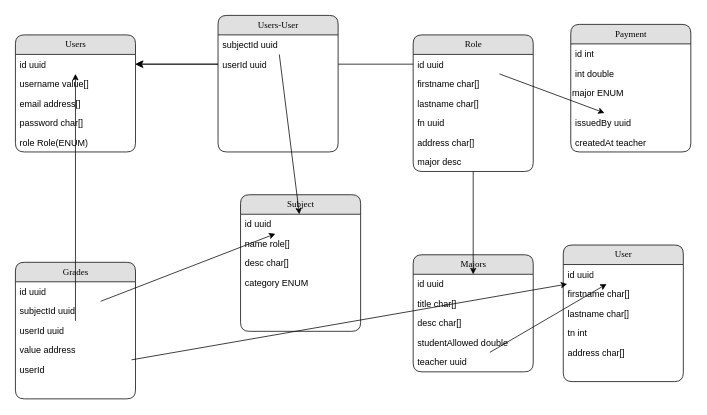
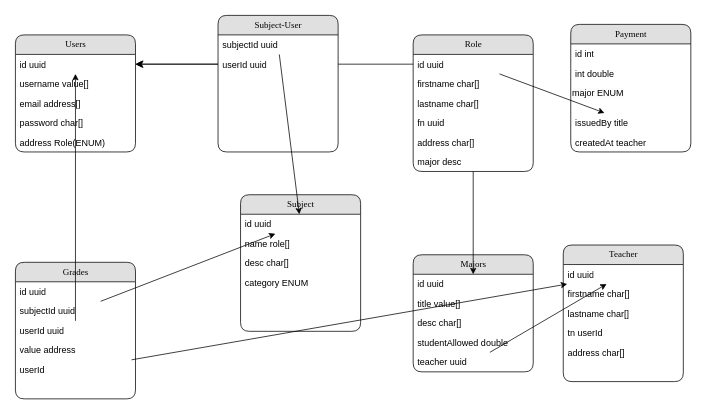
  <mxCell id="0" />
  <mxCell id="1" parent="0" />
  <mxCell id="2" value="Users" style="swimlane;html=1;fontStyle=0;childLayout=stackLayout;horizontal=1;startSize=26;fillColor=#e0e0e0;horizontalStack=0;resizeParent=1;resizeLast=0;collapsible=1;marginBottom=0;swimlaneFillColor=#ffffff;align=center;rounded=1;shadow=0;comic=0;labelBackgroundColor=none;strokeWidth=1;fontFamily=Verdana;fontSize=12" parent="1" vertex="1"><mxGeometry x="20" y="46" width="160" height="156" as="geometry" /></mxCell>
  <mxCell id="3" value="id uuid" style="text;html=1;strokeColor=none;fillColor=none;spacingLeft=4;spacingRight=4;whiteSpace=wrap;overflow=hidden;rotatable=0;points=[[0,0.5],[1,0.5]];portConstraint=eastwest;" parent="2" vertex="1"><mxGeometry y="26" width="160" height="26" as="geometry" /></mxCell>
  <mxCell id="4" value="username value[]" style="text;html=1;strokeColor=none;fillColor=none;spacingLeft=4;spacingRight=4;whiteSpace=wrap;overflow=hidden;rotatable=0;points=[[0,0.5],[1,0.5]];portConstraint=eastwest;" parent="2" vertex="1"><mxGeometry y="52" width="160" height="26" as="geometry" /></mxCell>
  <mxCell id="5" value="email address[]&lt;br&gt;" style="text;html=1;strokeColor=none;fillColor=none;spacingLeft=4;spacingRight=4;whiteSpace=wrap;overflow=hidden;rotatable=0;points=[[0,0.5],[1,0.5]];portConstraint=eastwest;" parent="2" vertex="1"><mxGeometry y="78" width="160" height="26" as="geometry" /></mxCell>
  <mxCell id="6" value="password char[]" style="text;html=1;strokeColor=none;fillColor=none;spacingLeft=4;spacingRight=4;whiteSpace=wrap;overflow=hidden;rotatable=0;points=[[0,0.5],[1,0.5]];portConstraint=eastwest;" vertex="1" parent="2"><mxGeometry y="104" width="160" height="26" as="geometry" /></mxCell>
- <mxCell id="7" value="role Role(ENUM)" style="text;html=1;strokeColor=none;fillColor=none;spacingLeft=4;spacingRight=4;whiteSpace=wrap;overflow=hidden;rotatable=0;points=[[0,0.5],[1,0.5]];portConstraint=eastwest;" vertex="1" parent="2"><mxGeometry y="130" width="160" height="26" as="geometry" /></mxCell>
+ <mxCell id="7" value="address Role(ENUM)" style="text;html=1;strokeColor=none;fillColor=none;spacingLeft=4;spacingRight=4;whiteSpace=wrap;overflow=hidden;rotatable=0;points=[[0,0.5],[1,0.5]];portConstraint=eastwest;" vertex="1" parent="2"><mxGeometry y="130" width="160" height="26" as="geometry" /></mxCell>
  <mxCell id="8" value="Role" style="swimlane;html=1;fontStyle=0;childLayout=stackLayout;horizontal=1;startSize=26;fillColor=#e0e0e0;horizontalStack=0;resizeParent=1;resizeLast=0;collapsible=1;marginBottom=0;swimlaneFillColor=#ffffff;align=center;rounded=1;shadow=0;comic=0;labelBackgroundColor=none;strokeWidth=1;fontFamily=Verdana;fontSize=12" parent="1" vertex="1"><mxGeometry x="550" y="46" width="160" height="182" as="geometry" /></mxCell>
  <mxCell id="9" value="id uuid" style="text;html=1;strokeColor=none;fillColor=none;spacingLeft=4;spacingRight=4;whiteSpace=wrap;overflow=hidden;rotatable=0;points=[[0,0.5],[1,0.5]];portConstraint=eastwest;" parent="8" vertex="1"><mxGeometry y="26" width="160" height="26" as="geometry" /></mxCell>
  <mxCell id="10" value="firstname char[]" style="text;html=1;strokeColor=none;fillColor=none;spacingLeft=4;spacingRight=4;whiteSpace=wrap;overflow=hidden;rotatable=0;points=[[0,0.5],[1,0.5]];portConstraint=eastwest;" parent="8" vertex="1"><mxGeometry y="52" width="160" height="26" as="geometry" /></mxCell>
  <mxCell id="11" value="lastname char[]&lt;br&gt;" style="text;html=1;strokeColor=none;fillColor=none;spacingLeft=4;spacingRight=4;whiteSpace=wrap;overflow=hidden;rotatable=0;points=[[0,0.5],[1,0.5]];portConstraint=eastwest;" parent="8" vertex="1"><mxGeometry y="78" width="160" height="26" as="geometry" /></mxCell>
  <mxCell id="12" value="fn uuid&lt;br&gt;" style="text;html=1;strokeColor=none;fillColor=none;spacingLeft=4;spacingRight=4;whiteSpace=wrap;overflow=hidden;rotatable=0;points=[[0,0.5],[1,0.5]];portConstraint=eastwest;" vertex="1" parent="8"><mxGeometry y="104" width="160" height="26" as="geometry" /></mxCell>
  <mxCell id="13" value="address char[]&lt;br&gt;" style="text;html=1;strokeColor=none;fillColor=none;spacingLeft=4;spacingRight=4;whiteSpace=wrap;overflow=hidden;rotatable=0;points=[[0,0.5],[1,0.5]];portConstraint=eastwest;" vertex="1" parent="8"><mxGeometry y="130" width="160" height="26" as="geometry" /></mxCell>
  <mxCell id="14" value="major desc&lt;br&gt;" style="text;html=1;strokeColor=none;fillColor=none;spacingLeft=4;spacingRight=4;whiteSpace=wrap;overflow=hidden;rotatable=0;points=[[0,0.5],[1,0.5]];portConstraint=eastwest;" parent="8" vertex="1"><mxGeometry y="156" width="160" height="26" as="geometry" /></mxCell>
  <mxCell id="15" value="Payment" style="swimlane;html=1;fontStyle=0;childLayout=stackLayout;horizontal=1;startSize=26;fillColor=#e0e0e0;horizontalStack=0;resizeParent=1;resizeLast=0;collapsible=1;marginBottom=0;swimlaneFillColor=#ffffff;align=center;rounded=1;shadow=0;comic=0;labelBackgroundColor=none;strokeWidth=1;fontFamily=Verdana;fontSize=12" parent="1" vertex="1"><mxGeometry x="760" y="32" width="160" height="170" as="geometry" /></mxCell>
  <mxCell id="16" value="id int" style="text;html=1;strokeColor=none;fillColor=none;spacingLeft=4;spacingRight=4;whiteSpace=wrap;overflow=hidden;rotatable=0;points=[[0,0.5],[1,0.5]];portConstraint=eastwest;" parent="15" vertex="1"><mxGeometry y="26" width="160" height="26" as="geometry" /></mxCell>
  <mxCell id="17" value="int double&lt;br&gt;" style="text;html=1;strokeColor=none;fillColor=none;spacingLeft=4;spacingRight=4;whiteSpace=wrap;overflow=hidden;rotatable=0;points=[[0,0.5],[1,0.5]];portConstraint=eastwest;" parent="15" vertex="1"><mxGeometry y="52" width="160" height="26" as="geometry" /></mxCell>
  <mxCell id="18" value="&lt;span style=&quot;color: rgb(0, 0, 0); font-family: Helvetica; font-size: 12px; font-style: normal; font-variant-ligatures: normal; font-variant-caps: normal; font-weight: 400; letter-spacing: normal; orphans: 2; text-align: left; text-indent: 0px; text-transform: none; widows: 2; word-spacing: 0px; -webkit-text-stroke-width: 0px; background-color: rgb(251, 251, 251); text-decoration-thickness: initial; text-decoration-style: initial; text-decoration-color: initial; float: none; display: inline !important;&quot;&gt;major ENUM&lt;br&gt;&lt;br&gt;&lt;/span&gt;" style="text;whiteSpace=wrap;html=1;" vertex="1" parent="15"><mxGeometry y="78" width="160" height="40" as="geometry" /></mxCell>
- <mxCell id="19" value="issuedBy uuid&lt;br&gt;" style="text;html=1;strokeColor=none;fillColor=none;spacingLeft=4;spacingRight=4;whiteSpace=wrap;overflow=hidden;rotatable=0;points=[[0,0.5],[1,0.5]];portConstraint=eastwest;" vertex="1" parent="15"><mxGeometry y="118" width="160" height="26" as="geometry" /></mxCell>
+ <mxCell id="19" value="issuedBy title&lt;br&gt;" style="text;html=1;strokeColor=none;fillColor=none;spacingLeft=4;spacingRight=4;whiteSpace=wrap;overflow=hidden;rotatable=0;points=[[0,0.5],[1,0.5]];portConstraint=eastwest;" vertex="1" parent="15"><mxGeometry y="118" width="160" height="26" as="geometry" /></mxCell>
  <mxCell id="20" value="createdAt teacher&lt;br&gt;" style="text;html=1;strokeColor=none;fillColor=none;spacingLeft=4;spacingRight=4;whiteSpace=wrap;overflow=hidden;rotatable=0;points=[[0,0.5],[1,0.5]];portConstraint=eastwest;" parent="15" vertex="1"><mxGeometry y="144" width="160" height="26" as="geometry" /></mxCell>
  <mxCell id="21" style="edgeStyle=orthogonalEdgeStyle;html=1;exitX=0;exitY=0.5;entryX=1;entryY=0.5;labelBackgroundColor=none;startFill=0;startSize=8;endFill=1;endSize=8;fontFamily=Verdana;fontSize=12;" parent="1" source="9" target="3" edge="1"><mxGeometry relative="1" as="geometry" /></mxCell>
  <mxCell id="22" value="Majors" style="swimlane;html=1;fontStyle=0;childLayout=stackLayout;horizontal=1;startSize=26;fillColor=#e0e0e0;horizontalStack=0;resizeParent=1;resizeLast=0;collapsible=1;marginBottom=0;swimlaneFillColor=#ffffff;align=center;rounded=1;shadow=0;comic=0;labelBackgroundColor=none;strokeWidth=1;fontFamily=Verdana;fontSize=12" vertex="1" parent="1"><mxGeometry x="550" y="339" width="160" height="156" as="geometry" /></mxCell>
  <mxCell id="23" value="id uuid" style="text;html=1;strokeColor=none;fillColor=none;spacingLeft=4;spacingRight=4;whiteSpace=wrap;overflow=hidden;rotatable=0;points=[[0,0.5],[1,0.5]];portConstraint=eastwest;" vertex="1" parent="22"><mxGeometry y="26" width="160" height="26" as="geometry" /></mxCell>
- <mxCell id="24" value="title char[]&lt;br&gt;" style="text;html=1;strokeColor=none;fillColor=none;spacingLeft=4;spacingRight=4;whiteSpace=wrap;overflow=hidden;rotatable=0;points=[[0,0.5],[1,0.5]];portConstraint=eastwest;" vertex="1" parent="22"><mxGeometry y="52" width="160" height="26" as="geometry" /></mxCell>
+ <mxCell id="24" value="title value[]&lt;br&gt;" style="text;html=1;strokeColor=none;fillColor=none;spacingLeft=4;spacingRight=4;whiteSpace=wrap;overflow=hidden;rotatable=0;points=[[0,0.5],[1,0.5]];portConstraint=eastwest;" vertex="1" parent="22"><mxGeometry y="52" width="160" height="26" as="geometry" /></mxCell>
  <mxCell id="25" value="desc char[]&lt;br&gt;" style="text;html=1;strokeColor=none;fillColor=none;spacingLeft=4;spacingRight=4;whiteSpace=wrap;overflow=hidden;rotatable=0;points=[[0,0.5],[1,0.5]];portConstraint=eastwest;" vertex="1" parent="22"><mxGeometry y="78" width="160" height="26" as="geometry" /></mxCell>
  <mxCell id="26" value="studentAllowed double" style="text;html=1;strokeColor=none;fillColor=none;spacingLeft=4;spacingRight=4;whiteSpace=wrap;overflow=hidden;rotatable=0;points=[[0,0.5],[1,0.5]];portConstraint=eastwest;" vertex="1" parent="22"><mxGeometry y="104" width="160" height="26" as="geometry" /></mxCell>
  <mxCell id="27" value="teacher uuid&lt;br&gt;" style="text;html=1;strokeColor=none;fillColor=none;spacingLeft=4;spacingRight=4;whiteSpace=wrap;overflow=hidden;rotatable=0;points=[[0,0.5],[1,0.5]];portConstraint=eastwest;" vertex="1" parent="22"><mxGeometry y="130" width="160" height="26" as="geometry" /></mxCell>
- <mxCell id="28" value="User" style="swimlane;html=1;fontStyle=0;childLayout=stackLayout;horizontal=1;startSize=26;fillColor=#e0e0e0;horizontalStack=0;resizeParent=1;resizeLast=0;collapsible=1;marginBottom=0;swimlaneFillColor=#ffffff;align=center;rounded=1;shadow=0;comic=0;labelBackgroundColor=none;strokeWidth=1;fontFamily=Verdana;fontSize=12" vertex="1" parent="1"><mxGeometry x="750" y="326" width="160" height="182" as="geometry" /></mxCell>
+ <mxCell id="28" value="Teacher" style="swimlane;html=1;fontStyle=0;childLayout=stackLayout;horizontal=1;startSize=26;fillColor=#e0e0e0;horizontalStack=0;resizeParent=1;resizeLast=0;collapsible=1;marginBottom=0;swimlaneFillColor=#ffffff;align=center;rounded=1;shadow=0;comic=0;labelBackgroundColor=none;strokeWidth=1;fontFamily=Verdana;fontSize=12" vertex="1" parent="1"><mxGeometry x="750" y="326" width="160" height="182" as="geometry" /></mxCell>
  <mxCell id="29" value="id uuid" style="text;html=1;strokeColor=none;fillColor=none;spacingLeft=4;spacingRight=4;whiteSpace=wrap;overflow=hidden;rotatable=0;points=[[0,0.5],[1,0.5]];portConstraint=eastwest;" vertex="1" parent="28"><mxGeometry y="26" width="160" height="26" as="geometry" /></mxCell>
  <mxCell id="30" value="firstname char[]" style="text;html=1;strokeColor=none;fillColor=none;spacingLeft=4;spacingRight=4;whiteSpace=wrap;overflow=hidden;rotatable=0;points=[[0,0.5],[1,0.5]];portConstraint=eastwest;" vertex="1" parent="28"><mxGeometry y="52" width="160" height="26" as="geometry" /></mxCell>
  <mxCell id="31" value="lastname char[]&lt;br&gt;" style="text;html=1;strokeColor=none;fillColor=none;spacingLeft=4;spacingRight=4;whiteSpace=wrap;overflow=hidden;rotatable=0;points=[[0,0.5],[1,0.5]];portConstraint=eastwest;" vertex="1" parent="28"><mxGeometry y="78" width="160" height="26" as="geometry" /></mxCell>
- <mxCell id="32" value="tn int" style="text;html=1;strokeColor=none;fillColor=none;spacingLeft=4;spacingRight=4;whiteSpace=wrap;overflow=hidden;rotatable=0;points=[[0,0.5],[1,0.5]];portConstraint=eastwest;" vertex="1" parent="28"><mxGeometry y="104" width="160" height="26" as="geometry" /></mxCell>
+ <mxCell id="32" value="tn userId" style="text;html=1;strokeColor=none;fillColor=none;spacingLeft=4;spacingRight=4;whiteSpace=wrap;overflow=hidden;rotatable=0;points=[[0,0.5],[1,0.5]];portConstraint=eastwest;" vertex="1" parent="28"><mxGeometry y="104" width="160" height="26" as="geometry" /></mxCell>
  <mxCell id="33" value="address char[]&lt;br&gt;" style="text;html=1;strokeColor=none;fillColor=none;spacingLeft=4;spacingRight=4;whiteSpace=wrap;overflow=hidden;rotatable=0;points=[[0,0.5],[1,0.5]];portConstraint=eastwest;" vertex="1" parent="28"><mxGeometry y="130" width="160" height="26" as="geometry" /></mxCell>
  <mxCell id="34" value="" style="endArrow=classic;html=1;rounded=0;" edge="1" parent="1" source="27" target="29"><mxGeometry width="50" height="50" relative="1" as="geometry"><mxPoint x="670" y="299" as="sourcePoint" /><mxPoint x="720" y="249" as="targetPoint" /></mxGeometry></mxCell>
  <mxCell id="35" value="" style="endArrow=classic;html=1;rounded=0;" edge="1" parent="1" source="9" target="19"><mxGeometry width="50" height="50" relative="1" as="geometry"><mxPoint x="590" y="79" as="sourcePoint" /><mxPoint x="520" y="289" as="targetPoint" /></mxGeometry></mxCell>
  <mxCell id="36" value="" style="endArrow=classic;html=1;rounded=0;" edge="1" parent="1" source="14" target="23"><mxGeometry width="50" height="50" relative="1" as="geometry"><mxPoint x="470" y="339" as="sourcePoint" /><mxPoint x="520" y="289" as="targetPoint" /></mxGeometry></mxCell>
  <mxCell id="37" value="Subject" style="swimlane;html=1;fontStyle=0;childLayout=stackLayout;horizontal=1;startSize=26;fillColor=#e0e0e0;horizontalStack=0;resizeParent=1;resizeLast=0;collapsible=1;marginBottom=0;swimlaneFillColor=#ffffff;align=center;rounded=1;shadow=0;comic=0;labelBackgroundColor=none;strokeWidth=1;fontFamily=Verdana;fontSize=12" vertex="1" parent="1"><mxGeometry x="320" y="259" width="160" height="182" as="geometry" /></mxCell>
  <mxCell id="38" value="id uuid" style="text;html=1;strokeColor=none;fillColor=none;spacingLeft=4;spacingRight=4;whiteSpace=wrap;overflow=hidden;rotatable=0;points=[[0,0.5],[1,0.5]];portConstraint=eastwest;" vertex="1" parent="37"><mxGeometry y="26" width="160" height="26" as="geometry" /></mxCell>
  <mxCell id="39" value="name role[]" style="text;html=1;strokeColor=none;fillColor=none;spacingLeft=4;spacingRight=4;whiteSpace=wrap;overflow=hidden;rotatable=0;points=[[0,0.5],[1,0.5]];portConstraint=eastwest;" vertex="1" parent="37"><mxGeometry y="52" width="160" height="26" as="geometry" /></mxCell>
  <mxCell id="40" value="desc char[]" style="text;html=1;strokeColor=none;fillColor=none;spacingLeft=4;spacingRight=4;whiteSpace=wrap;overflow=hidden;rotatable=0;points=[[0,0.5],[1,0.5]];portConstraint=eastwest;" vertex="1" parent="37"><mxGeometry y="78" width="160" height="26" as="geometry" /></mxCell>
  <mxCell id="41" value="category ENUM&lt;br&gt;" style="text;html=1;strokeColor=none;fillColor=none;spacingLeft=4;spacingRight=4;whiteSpace=wrap;overflow=hidden;rotatable=0;points=[[0,0.5],[1,0.5]];portConstraint=eastwest;" vertex="1" parent="37"><mxGeometry y="104" width="160" height="26" as="geometry" /></mxCell>
- <mxCell id="42" value="Users-User" style="swimlane;html=1;fontStyle=0;childLayout=stackLayout;horizontal=1;startSize=26;fillColor=#e0e0e0;horizontalStack=0;resizeParent=1;resizeLast=0;collapsible=1;marginBottom=0;swimlaneFillColor=#ffffff;align=center;rounded=1;shadow=0;comic=0;labelBackgroundColor=none;strokeWidth=1;fontFamily=Verdana;fontSize=12" vertex="1" parent="1"><mxGeometry x="290" y="20" width="160" height="182" as="geometry" /></mxCell>
+ <mxCell id="42" value="Subject-User" style="swimlane;html=1;fontStyle=0;childLayout=stackLayout;horizontal=1;startSize=26;fillColor=#e0e0e0;horizontalStack=0;resizeParent=1;resizeLast=0;collapsible=1;marginBottom=0;swimlaneFillColor=#ffffff;align=center;rounded=1;shadow=0;comic=0;labelBackgroundColor=none;strokeWidth=1;fontFamily=Verdana;fontSize=12" vertex="1" parent="1"><mxGeometry x="290" y="20" width="160" height="182" as="geometry" /></mxCell>
  <mxCell id="43" value="subjectId uuid" style="text;html=1;strokeColor=none;fillColor=none;spacingLeft=4;spacingRight=4;whiteSpace=wrap;overflow=hidden;rotatable=0;points=[[0,0.5],[1,0.5]];portConstraint=eastwest;" vertex="1" parent="42"><mxGeometry y="26" width="160" height="26" as="geometry" /></mxCell>
  <mxCell id="44" value="userId uuid" style="text;html=1;strokeColor=none;fillColor=none;spacingLeft=4;spacingRight=4;whiteSpace=wrap;overflow=hidden;rotatable=0;points=[[0,0.5],[1,0.5]];portConstraint=eastwest;" vertex="1" parent="42"><mxGeometry y="52" width="160" height="26" as="geometry" /></mxCell>
  <mxCell id="45" value="" style="endArrow=classic;html=1;rounded=0;" edge="1" parent="1" source="43" target="38"><mxGeometry width="50" height="50" relative="1" as="geometry"><mxPoint x="560" y="329" as="sourcePoint" /><mxPoint x="610" y="279" as="targetPoint" /></mxGeometry></mxCell>
  <mxCell id="46" value="" style="endArrow=classic;html=1;rounded=0;" edge="1" parent="1" source="44" target="3"><mxGeometry width="50" height="50" relative="1" as="geometry"><mxPoint x="560" y="329" as="sourcePoint" /><mxPoint x="610" y="279" as="targetPoint" /></mxGeometry></mxCell>
  <mxCell id="47" value="Grades&lt;br&gt;" style="swimlane;html=1;fontStyle=0;childLayout=stackLayout;horizontal=1;startSize=26;fillColor=#e0e0e0;horizontalStack=0;resizeParent=1;resizeLast=0;collapsible=1;marginBottom=0;swimlaneFillColor=#ffffff;align=center;rounded=1;shadow=0;comic=0;labelBackgroundColor=none;strokeWidth=1;fontFamily=Verdana;fontSize=12" vertex="1" parent="1"><mxGeometry x="20" y="349" width="160" height="182" as="geometry" /></mxCell>
  <mxCell id="48" value="id uuid" style="text;html=1;strokeColor=none;fillColor=none;spacingLeft=4;spacingRight=4;whiteSpace=wrap;overflow=hidden;rotatable=0;points=[[0,0.5],[1,0.5]];portConstraint=eastwest;" vertex="1" parent="47"><mxGeometry y="26" width="160" height="26" as="geometry" /></mxCell>
  <mxCell id="49" value="subjectId uuid" style="text;html=1;strokeColor=none;fillColor=none;spacingLeft=4;spacingRight=4;whiteSpace=wrap;overflow=hidden;rotatable=0;points=[[0,0.5],[1,0.5]];portConstraint=eastwest;" vertex="1" parent="47"><mxGeometry y="52" width="160" height="26" as="geometry" /></mxCell>
  <mxCell id="50" value="userId uuid" style="text;html=1;strokeColor=none;fillColor=none;spacingLeft=4;spacingRight=4;whiteSpace=wrap;overflow=hidden;rotatable=0;points=[[0,0.5],[1,0.5]];portConstraint=eastwest;" vertex="1" parent="47"><mxGeometry y="78" width="160" height="26" as="geometry" /></mxCell>
  <mxCell id="51" value="value address&lt;br&gt;" style="text;html=1;strokeColor=none;fillColor=none;spacingLeft=4;spacingRight=4;whiteSpace=wrap;overflow=hidden;rotatable=0;points=[[0,0.5],[1,0.5]];portConstraint=eastwest;" vertex="1" parent="47"><mxGeometry y="104" width="160" height="26" as="geometry" /></mxCell>
  <mxCell id="52" value="userId" style="text;html=1;strokeColor=none;fillColor=none;spacingLeft=4;spacingRight=4;whiteSpace=wrap;overflow=hidden;rotatable=0;points=[[0,0.5],[1,0.5]];portConstraint=eastwest;" vertex="1" parent="47"><mxGeometry y="130" width="160" height="26" as="geometry" /></mxCell>
  <mxCell id="53" value="" style="endArrow=classic;html=1;rounded=0;" edge="1" parent="1" source="49" target="38"><mxGeometry width="50" height="50" relative="1" as="geometry"><mxPoint x="290" y="379" as="sourcePoint" /><mxPoint x="340" y="329" as="targetPoint" /></mxGeometry></mxCell>
  <mxCell id="54" value="" style="endArrow=classic;html=1;rounded=0;" edge="1" parent="1" source="50" target="3"><mxGeometry width="50" height="50" relative="1" as="geometry"><mxPoint x="400" y="399" as="sourcePoint" /><mxPoint x="450" y="349" as="targetPoint" /></mxGeometry></mxCell>
  <mxCell id="55" value="" style="endArrow=classic;html=1;rounded=0;" edge="1" parent="1" source="52" target="29"><mxGeometry width="50" height="50" relative="1" as="geometry"><mxPoint x="400" y="399" as="sourcePoint" /><mxPoint x="450" y="349" as="targetPoint" /></mxGeometry></mxCell>
